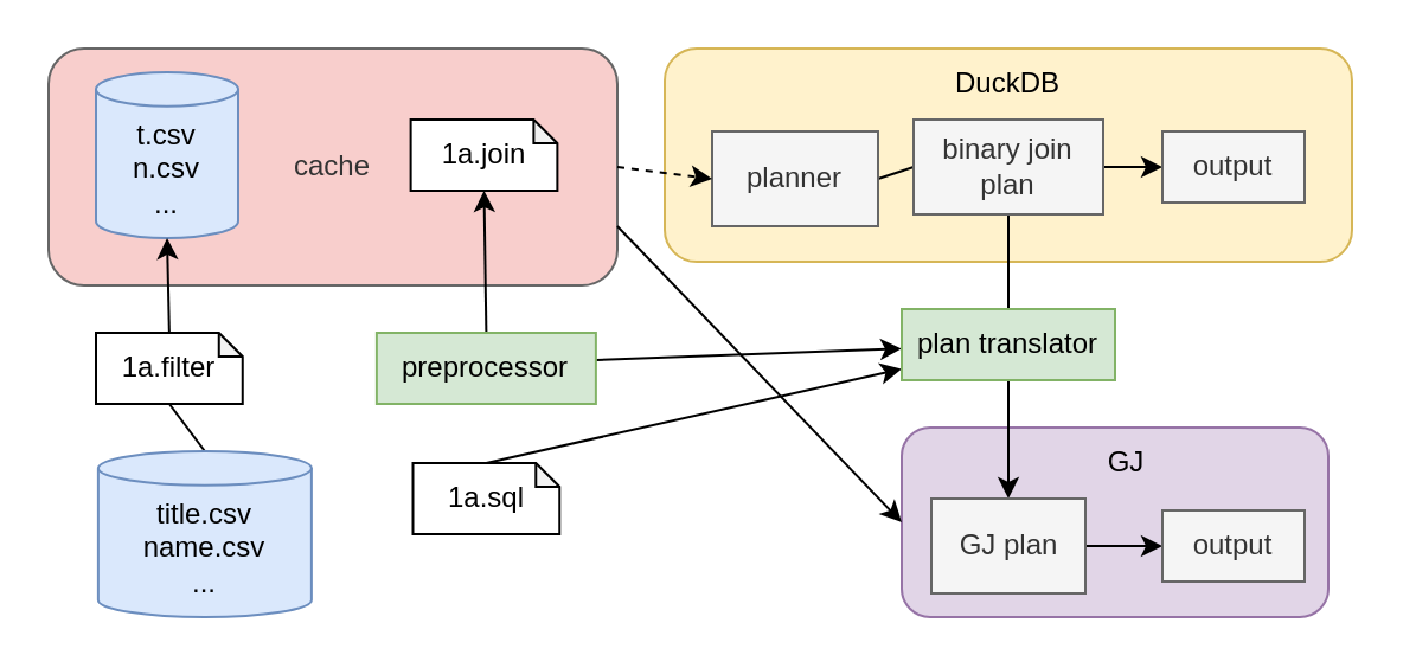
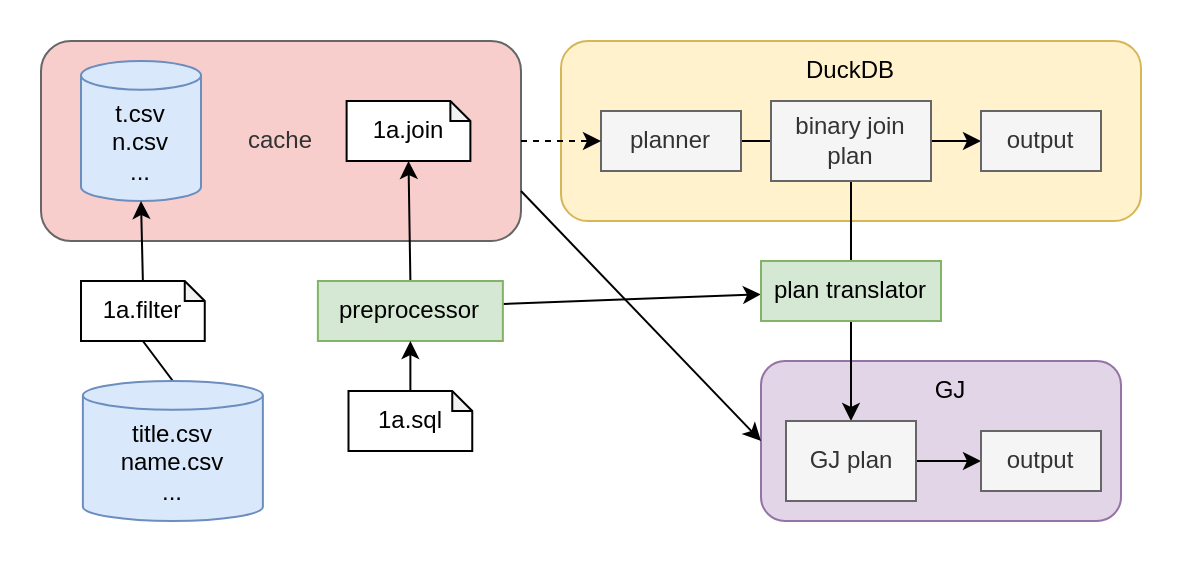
  <mxCell id="0" />
  <mxCell id="1" parent="0" />
  <mxCell id="2" value="" style="rounded=1;whiteSpace=wrap;html=1;fillColor=#fff2cc;strokeColor=#d6b656;" parent="1" vertex="1"><mxGeometry x="280" y="20" width="290" height="90" as="geometry" /></mxCell>
  <mxCell id="3" value="" style="rounded=1;whiteSpace=wrap;html=1;fillColor=#e1d5e7;strokeColor=#9673a6;" parent="1" vertex="1"><mxGeometry x="380" y="180" width="180" height="80" as="geometry" /></mxCell>
  <mxCell id="4" value="cache" style="rounded=1;whiteSpace=wrap;html=1;fillColor=#f8cecc;fontColor=#333333;strokeColor=#666666;" parent="1" vertex="1"><mxGeometry x="20" y="20" width="240" height="100" as="geometry" /></mxCell>
  <mxCell id="5" style="edgeStyle=none;html=1;exitX=1;exitY=0.5;exitDx=0;exitDy=0;entryX=0;entryY=0.5;entryDx=0;entryDy=0;endArrow=none;endFill=0;" parent="1" source="6" target="15" edge="1"><mxGeometry relative="1" as="geometry" /></mxCell>
- <mxCell id="6" value="planner" style="rounded=0;whiteSpace=wrap;html=1;fillColor=#f5f5f5;strokeColor=#666666;fontColor=#333333;" parent="1" vertex="1"><mxGeometry x="300" y="55" width="70" height="40" as="geometry" /></mxCell>
+ <mxCell id="6" value="planner" style="rounded=0;whiteSpace=wrap;html=1;fillColor=#f5f5f5;strokeColor=#666666;fontColor=#333333;" parent="1" vertex="1"><mxGeometry x="300" y="55" width="70" height="30" as="geometry" /></mxCell>
  <mxCell id="7" style="edgeStyle=none;html=1;exitX=0.5;exitY=0;exitDx=0;exitDy=0;exitPerimeter=0;entryX=0.5;entryY=1;entryDx=0;entryDy=0;entryPerimeter=0;endArrow=none;endFill=0;" parent="1" source="8" target="27" edge="1"><mxGeometry relative="1" as="geometry" /></mxCell>
  <mxCell id="8" value="title.csv&lt;br&gt;name.csv&lt;br&gt;..." style="shape=cylinder3;whiteSpace=wrap;html=1;boundedLbl=1;backgroundOutline=1;size=7.167;fillColor=#dae8fc;strokeColor=#6c8ebf;" parent="1" vertex="1"><mxGeometry x="40.94" y="190" width="90" height="70" as="geometry" /></mxCell>
  <mxCell id="9" style="edgeStyle=none;html=1;exitX=0;exitY=0.5;exitDx=0;exitDy=0;" parent="1" source="11" target="29" edge="1"><mxGeometry relative="1" as="geometry"><mxPoint x="100.94" y="155" as="targetPoint" /></mxGeometry></mxCell>
  <mxCell id="10" style="edgeStyle=none;html=1;exitX=0.5;exitY=0;exitDx=0;exitDy=0;entryX=0.5;entryY=1;entryDx=0;entryDy=0;entryPerimeter=0;" parent="1" source="11" target="28" edge="1"><mxGeometry relative="1" as="geometry"><mxPoint x="203.75" y="80" as="targetPoint" /></mxGeometry></mxCell>
  <mxCell id="11" value="preprocessor" style="rounded=0;whiteSpace=wrap;html=1;fillColor=#d5e8d4;strokeColor=#82b366;" parent="1" vertex="1"><mxGeometry x="158.44" y="140" width="92.5" height="30" as="geometry" /></mxCell>
  <mxCell id="12" value="t.csv&lt;br&gt;n.csv&lt;br&gt;..." style="shape=cylinder3;whiteSpace=wrap;html=1;boundedLbl=1;backgroundOutline=1;size=7.167;fillColor=#dae8fc;strokeColor=#6c8ebf;" parent="1" vertex="1"><mxGeometry x="40" y="30" width="60" height="70" as="geometry" /></mxCell>
  <mxCell id="13" style="edgeStyle=none;html=1;exitX=1;exitY=0.5;exitDx=0;exitDy=0;endArrow=classic;endFill=1;" parent="1" source="15" target="18" edge="1"><mxGeometry relative="1" as="geometry" /></mxCell>
  <mxCell id="14" style="edgeStyle=none;html=1;exitX=0.5;exitY=1;exitDx=0;exitDy=0;entryX=0.5;entryY=0;entryDx=0;entryDy=0;endArrow=classic;endFill=1;" parent="1" source="15" target="17" edge="1"><mxGeometry relative="1" as="geometry" /></mxCell>
  <mxCell id="15" value="&lt;span&gt;binary join plan&lt;br&gt;&lt;/span&gt;" style="rounded=0;whiteSpace=wrap;html=1;fillColor=#f5f5f5;fontColor=#333333;strokeColor=#666666;" parent="1" vertex="1"><mxGeometry x="385" y="50" width="80" height="40" as="geometry" /></mxCell>
  <mxCell id="16" style="edgeStyle=none;html=1;exitX=1;exitY=0.5;exitDx=0;exitDy=0;entryX=0;entryY=0.5;entryDx=0;entryDy=0;endArrow=classic;endFill=1;" parent="1" source="17" target="21" edge="1"><mxGeometry relative="1" as="geometry" /></mxCell>
  <mxCell id="17" value="&lt;span&gt;GJ plan&lt;br&gt;&lt;/span&gt;" style="rounded=0;whiteSpace=wrap;html=1;fillColor=#f5f5f5;fontColor=#333333;strokeColor=#666666;" parent="1" vertex="1"><mxGeometry x="392.5" y="210" width="65" height="40" as="geometry" /></mxCell>
  <mxCell id="18" value="&lt;span&gt;output&lt;/span&gt;" style="rounded=0;whiteSpace=wrap;html=1;fillColor=#f5f5f5;fontColor=#333333;strokeColor=#666666;" parent="1" vertex="1"><mxGeometry x="490" y="55" width="60" height="30" as="geometry" /></mxCell>
  <mxCell id="19" style="edgeStyle=none;html=1;exitX=1;exitY=0.5;exitDx=0;exitDy=0;entryX=0;entryY=0.5;entryDx=0;entryDy=0;endArrow=classic;endFill=1;dashed=1;" parent="1" source="4" target="6" edge="1"><mxGeometry relative="1" as="geometry" /></mxCell>
  <mxCell id="20" style="edgeStyle=none;html=1;exitX=1;exitY=0.75;exitDx=0;exitDy=0;entryX=0;entryY=0.5;entryDx=0;entryDy=0;endArrow=classic;endFill=1;" parent="1" source="4" target="3" edge="1"><mxGeometry relative="1" as="geometry"><mxPoint x="310" y="150" as="targetPoint" /></mxGeometry></mxCell>
  <mxCell id="21" value="&lt;span&gt;output&lt;/span&gt;" style="rounded=0;whiteSpace=wrap;html=1;fillColor=#f5f5f5;fontColor=#333333;strokeColor=#666666;" parent="1" vertex="1"><mxGeometry x="490" y="215" width="60" height="30" as="geometry" /></mxCell>
  <mxCell id="22" value="GJ" style="text;html=1;strokeColor=none;fillColor=none;align=center;verticalAlign=middle;whiteSpace=wrap;rounded=0;dashed=1;fontColor=#000000;" parent="1" vertex="1"><mxGeometry x="445" y="180" width="60" height="30" as="geometry" /></mxCell>
  <mxCell id="23" value="DuckDB" style="text;html=1;strokeColor=none;fillColor=none;align=center;verticalAlign=middle;whiteSpace=wrap;rounded=0;dashed=1;fontColor=#000000;" parent="1" vertex="1"><mxGeometry x="395" y="20" width="60" height="30" as="geometry" /></mxCell>
- <mxCell id="24" style="edgeStyle=none;html=1;exitX=0.5;exitY=0;exitDx=0;exitDy=0;exitPerimeter=0;" parent="1" source="25" target="29" edge="1"><mxGeometry relative="1" as="geometry" /></mxCell>
+ <mxCell id="24" style="edgeStyle=none;html=1;exitX=0.5;exitY=0;exitDx=0;exitDy=0;exitPerimeter=0;entryX=0.5;entryY=1;entryDx=0;entryDy=0;" parent="1" source="25" target="11" edge="1"><mxGeometry relative="1" as="geometry" /></mxCell>
  <mxCell id="25" value="1a.sql" style="shape=note;whiteSpace=wrap;html=1;backgroundOutline=1;darkOpacity=0.05;size=10;" parent="1" vertex="1"><mxGeometry x="173.75" y="195" width="61.88" height="30" as="geometry" /></mxCell>
  <mxCell id="26" style="edgeStyle=none;html=1;exitX=0.5;exitY=0;exitDx=0;exitDy=0;exitPerimeter=0;entryX=0.5;entryY=1;entryDx=0;entryDy=0;entryPerimeter=0;" parent="1" source="27" target="12" edge="1"><mxGeometry relative="1" as="geometry" /></mxCell>
  <mxCell id="27" value="1a.filter" style="shape=note;whiteSpace=wrap;html=1;backgroundOutline=1;darkOpacity=0.05;size=10;" parent="1" vertex="1"><mxGeometry x="40" y="140" width="61.88" height="30" as="geometry" /></mxCell>
  <mxCell id="28" value="1a.join" style="shape=note;whiteSpace=wrap;html=1;backgroundOutline=1;darkOpacity=0.05;size=10;" parent="1" vertex="1"><mxGeometry x="172.81" y="50" width="61.88" height="30" as="geometry" /></mxCell>
  <mxCell id="29" value="plan translator" style="rounded=0;whiteSpace=wrap;html=1;fillColor=#d5e8d4;strokeColor=#82b366;" parent="1" vertex="1"><mxGeometry x="380" y="130" width="90" height="30" as="geometry" /></mxCell>
